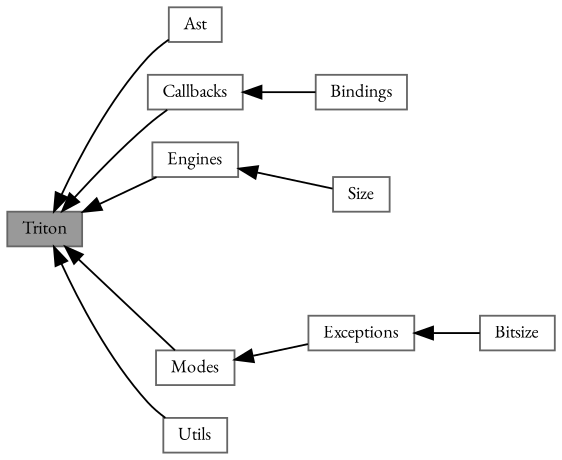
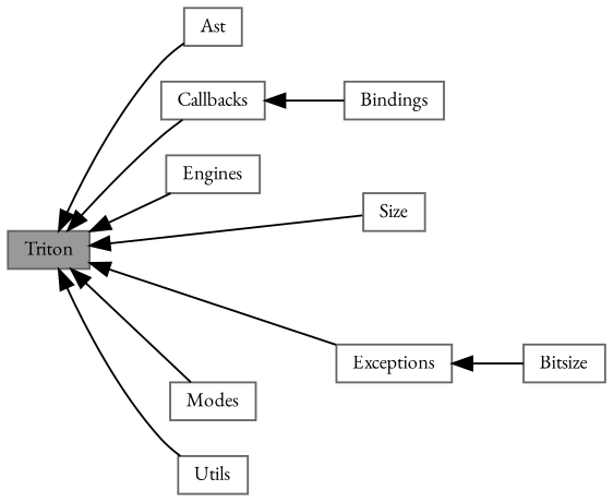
  digraph {
    fontname="EB Garamond"
    rankdir=LR
    node [color=grey40 fillcolor=white fontname="EB Garamond" fontsize=10 shape=box style=filled]
    edge [dir=back fontname="EB Garamond" fontsize=10 labelfontname=Helvetica labelfontsize=10 shape=plaintext style=solid]
    n1 [height=0.2 label=Ast width=0.4]
    n2 [height=0.2 label=Bindings width=0.4]
    n3 [height=0.2 label=Bitsize width=0.4]
    n4 [height=0.2 label=Callbacks width=0.4]
    n5 [height=0.2 label=Engines width=0.4]
    n6 [height=0.2 label=Exceptions width=0.4]
    n7 [height=0.2 label=Modes width=0.4]
    n8 [height=0.2 label=Size width=0.4]
    n9 [color=gray40 fillcolor=grey60 fontcolor=black height=0.2 label=Triton width=0.4]
    n10 [height=0.2 label=Utils width=0.4]
    n4 -> n2
    n6 -> n3
    n9 -> n1
    n9 -> n4
    n9 -> n5
-   n7 -> n6
+   n9 -> n6
    n9 -> n7
-   n5 -> n8
+   n9 -> n8
    n9 -> n10
  }
